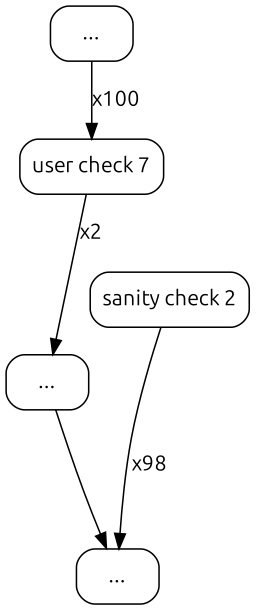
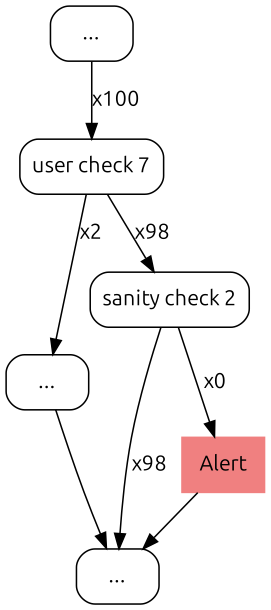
  digraph {
    fontname=Ubuntu
    node [fontname=Ubuntu shape=box style=rounded]
    edge [fontname=Ubuntu]
    n1 [label="..."]
    n2 [label="user check 7"]
    n3 [label="..."]
    n4 [label="sanity check 2"]
    n5 [label="..."]
+   n6 [color=lightcoral label=Alert style=filled]
    n1 -> n2 [label=x100]
    n2 -> n3 [label=x2]
+   n2 -> n4 [label=x98]
    n3 -> n5
    n4 -> n5 [label=x98]
+   n4 -> n6 [label=x0]
+   n6 -> n5
  }
